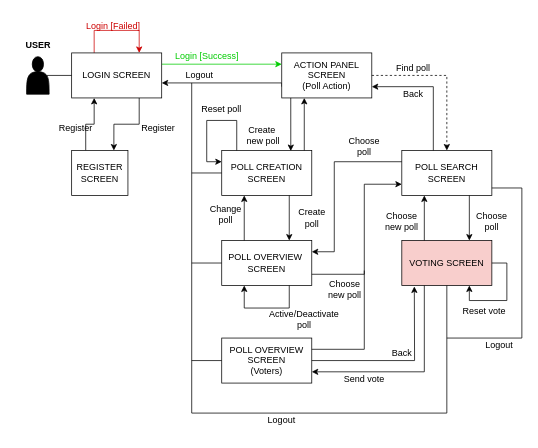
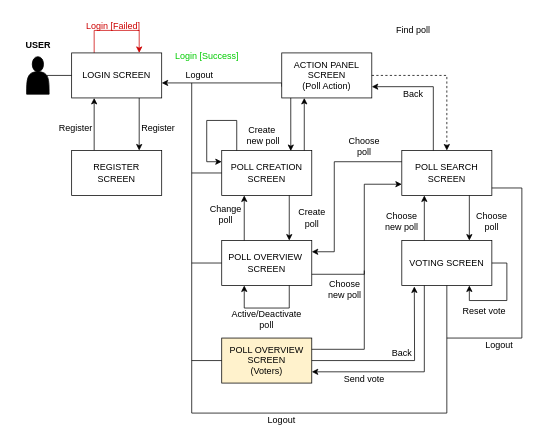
  <mxCell id="0" />
  <mxCell id="1" parent="0" />
  <mxCell id="2" style="edgeStyle=orthogonalEdgeStyle;rounded=0;orthogonalLoop=1;jettySize=auto;html=1;exitX=0.75;exitY=1;exitDx=0;exitDy=0;entryX=0.75;entryY=0;entryDx=0;entryDy=0;" parent="1" source="5" target="7" edge="1"><mxGeometry relative="1" as="geometry" /></mxCell>
  <mxCell id="3" style="edgeStyle=orthogonalEdgeStyle;rounded=0;orthogonalLoop=1;jettySize=auto;html=1;exitX=0.25;exitY=0;exitDx=0;exitDy=0;entryX=0.75;entryY=0;entryDx=0;entryDy=0;fillColor=#f8cecc;strokeColor=#CC0000;" parent="1" source="5" target="5" edge="1"><mxGeometry relative="1" as="geometry"><mxPoint x="185" y="60" as="targetPoint" /><Array as="points"><mxPoint x="125" y="40" /><mxPoint x="185" y="40" /></Array></mxGeometry></mxCell>
- <mxCell id="4" style="edgeStyle=orthogonalEdgeStyle;rounded=0;orthogonalLoop=1;jettySize=auto;html=1;exitX=1;exitY=0.25;exitDx=0;exitDy=0;strokeColor=#00CC00;fontColor=#00CC00;entryX=0;entryY=0.25;entryDx=0;entryDy=0;" parent="1" source="5" target="9" edge="1"><mxGeometry relative="1" as="geometry"><mxPoint x="295" y="120" as="targetPoint" /></mxGeometry></mxCell>
  <mxCell id="5" value="LOGIN SCREEN" style="rounded=0;whiteSpace=wrap;html=1;strokeWidth=1;" parent="1" vertex="1"><mxGeometry x="95" y="70" width="120" height="60" as="geometry" /></mxCell>
  <mxCell id="6" style="edgeStyle=orthogonalEdgeStyle;rounded=0;orthogonalLoop=1;jettySize=auto;html=1;exitX=0.25;exitY=0;exitDx=0;exitDy=0;entryX=0.25;entryY=1;entryDx=0;entryDy=0;" parent="1" source="7" target="5" edge="1"><mxGeometry relative="1" as="geometry" /></mxCell>
- <mxCell id="7" value="REGISTER &lt;br&gt;SCREEN" style="rounded=0;whiteSpace=wrap;html=1;strokeWidth=1;" parent="1" vertex="1"><mxGeometry x="95" y="200" width="75" height="60" as="geometry" /></mxCell>
+ <mxCell id="7" value="REGISTER &lt;br&gt;SCREEN" style="rounded=0;whiteSpace=wrap;html=1;strokeWidth=1;" parent="1" vertex="1"><mxGeometry x="95" y="200" width="120" height="60" as="geometry" /></mxCell>
  <mxCell id="8" style="edgeStyle=orthogonalEdgeStyle;rounded=0;orthogonalLoop=1;jettySize=auto;html=1;exitX=0;exitY=0.75;exitDx=0;exitDy=0;strokeColor=#000000;fontColor=#00CC00;" parent="1" source="9" edge="1"><mxGeometry relative="1" as="geometry"><mxPoint x="215" y="110" as="targetPoint" /><Array as="points"><mxPoint x="375" y="110" /><mxPoint x="215" y="110" /></Array></mxGeometry></mxCell>
  <mxCell id="9" value="ACTION PANEL&lt;br&gt;SCREEN&lt;br&gt;(Poll Action)" style="rounded=0;whiteSpace=wrap;html=1;strokeWidth=1;" parent="1" vertex="1"><mxGeometry x="375" y="70" width="120" height="60" as="geometry" /></mxCell>
  <mxCell id="10" value="&lt;font color=&quot;#cc0000&quot;&gt;Login [Failed]&lt;/font&gt;" style="text;html=1;align=center;verticalAlign=middle;resizable=0;points=[];autosize=1;strokeColor=none;fillColor=none;" parent="1" vertex="1"><mxGeometry x="100" y="20" width="100" height="30" as="geometry" /></mxCell>
  <mxCell id="11" value="" style="shape=actor;whiteSpace=wrap;html=1;strokeWidth=1;fontColor=#CC0000;fillColor=#000000;" parent="1" vertex="1"><mxGeometry x="35" y="75" width="30" height="50" as="geometry" /></mxCell>
  <mxCell id="12" value="" style="endArrow=none;html=1;rounded=0;strokeColor=#000000;fontColor=#CC0000;exitX=0.9;exitY=0.5;exitDx=0;exitDy=0;entryX=0;entryY=0.5;entryDx=0;entryDy=0;exitPerimeter=0;" parent="1" source="11" target="5" edge="1"><mxGeometry width="50" height="50" relative="1" as="geometry"><mxPoint x="395" y="230" as="sourcePoint" /><mxPoint x="445" y="180" as="targetPoint" /><Array as="points" /></mxGeometry></mxCell>
  <mxCell id="13" value="&lt;font color=&quot;#00cc00&quot;&gt;Login [Success]&lt;/font&gt;" style="text;html=1;align=center;verticalAlign=middle;resizable=0;points=[];autosize=1;strokeColor=none;fillColor=none;fontColor=#CC0000;" parent="1" vertex="1"><mxGeometry x="220" y="60" width="110" height="30" as="geometry" /></mxCell>
  <mxCell id="14" value="&lt;font color=&quot;#000000&quot;&gt;Logout&lt;/font&gt;" style="text;html=1;align=center;verticalAlign=middle;resizable=0;points=[];autosize=1;strokeColor=none;fillColor=none;fontColor=#00CC00;" parent="1" vertex="1"><mxGeometry x="235" y="85" width="60" height="30" as="geometry" /></mxCell>
  <mxCell id="15" value="Register" style="text;html=1;align=center;verticalAlign=middle;resizable=0;points=[];autosize=1;strokeColor=none;fillColor=none;fontColor=#000000;" parent="1" vertex="1"><mxGeometry x="175" y="155" width="70" height="30" as="geometry" /></mxCell>
  <mxCell id="16" value="Register" style="text;html=1;align=center;verticalAlign=middle;resizable=0;points=[];autosize=1;strokeColor=none;fillColor=none;fontColor=#000000;" parent="1" vertex="1"><mxGeometry x="65" y="155" width="70" height="30" as="geometry" /></mxCell>
  <mxCell id="17" value="&lt;b&gt;USER&lt;/b&gt;" style="text;html=1;align=center;verticalAlign=middle;resizable=0;points=[];autosize=1;strokeColor=none;fillColor=none;" parent="1" vertex="1"><mxGeometry x="20" y="45" width="60" height="30" as="geometry" /></mxCell>
  <mxCell id="18" value="Create&amp;nbsp;&lt;br&gt;new poll" style="text;html=1;align=center;verticalAlign=middle;resizable=0;points=[];autosize=1;strokeColor=none;fillColor=none;" parent="1" vertex="1"><mxGeometry x="315" y="160" width="70" height="40" as="geometry" /></mxCell>
  <mxCell id="19" value="POLL OVERVIEW&amp;nbsp;&lt;br&gt;SCREEN" style="rounded=0;whiteSpace=wrap;html=1;" parent="1" vertex="1"><mxGeometry x="295" y="320" width="120" height="60" as="geometry" /></mxCell>
  <mxCell id="20" value="Create &lt;br&gt;poll" style="text;html=1;align=center;verticalAlign=middle;resizable=0;points=[];autosize=1;strokeColor=none;fillColor=none;" parent="1" vertex="1"><mxGeometry x="385" y="270" width="60" height="40" as="geometry" /></mxCell>
  <mxCell id="21" value="Change&lt;br&gt;poll" style="text;html=1;align=center;verticalAlign=middle;resizable=0;points=[];autosize=1;strokeColor=none;fillColor=none;" parent="1" vertex="1"><mxGeometry x="265" y="265" width="70" height="40" as="geometry" /></mxCell>
- <mxCell id="22" value="Find poll" style="text;html=1;align=center;verticalAlign=middle;resizable=0;points=[];autosize=1;strokeColor=none;fillColor=none;" parent="1" vertex="1"><mxGeometry x="515" y="75" width="70" height="30" as="geometry" /></mxCell>
+ <mxCell id="22" value="Find poll" style="text;html=1;align=center;verticalAlign=middle;resizable=0;points=[];autosize=1;strokeColor=none;fillColor=none;" parent="1" vertex="1"><mxGeometry x="515" y="25" width="70" height="30" as="geometry" /></mxCell>
  <mxCell id="23" value="POLL CREATION&lt;br&gt;SCREEN" style="rounded=0;whiteSpace=wrap;html=1;strokeWidth=1;fontColor=#000000;fillColor=default;" parent="1" vertex="1"><mxGeometry x="295" y="200" width="120" height="60" as="geometry" /></mxCell>
- <mxCell id="24" value="VOTING SCREEN" style="rounded=0;whiteSpace=wrap;html=1;fillColor=#f8cecc;" parent="1" vertex="1"><mxGeometry x="535" y="320" width="120" height="60" as="geometry" /></mxCell>
+ <mxCell id="24" value="VOTING SCREEN" style="rounded=0;whiteSpace=wrap;html=1;" parent="1" vertex="1"><mxGeometry x="535" y="320" width="120" height="60" as="geometry" /></mxCell>
  <mxCell id="25" value="POLL SEARCH&lt;br&gt;SCREEN" style="rounded=0;whiteSpace=wrap;html=1;" parent="1" vertex="1"><mxGeometry x="535" y="200" width="120" height="60" as="geometry" /></mxCell>
  <mxCell id="26" value="" style="endArrow=classic;html=1;rounded=0;entryX=1.029;entryY=1.017;entryDx=0;entryDy=0;entryPerimeter=0;" parent="1" target="18" edge="1"><mxGeometry width="50" height="50" relative="1" as="geometry"><mxPoint x="387" y="130" as="sourcePoint" /><mxPoint x="455" y="200" as="targetPoint" /></mxGeometry></mxCell>
  <mxCell id="27" value="" style="endArrow=classic;html=1;rounded=0;exitX=0.75;exitY=1;exitDx=0;exitDy=0;entryX=0.75;entryY=0;entryDx=0;entryDy=0;" parent="1" source="23" target="19" edge="1"><mxGeometry width="50" height="50" relative="1" as="geometry"><mxPoint x="405" y="320" as="sourcePoint" /><mxPoint x="455" y="270" as="targetPoint" /></mxGeometry></mxCell>
  <mxCell id="28" value="" style="endArrow=classic;html=1;rounded=0;exitX=0.25;exitY=0;exitDx=0;exitDy=0;entryX=0.25;entryY=1;entryDx=0;entryDy=0;" parent="1" source="19" target="23" edge="1"><mxGeometry width="50" height="50" relative="1" as="geometry"><mxPoint x="405" y="320" as="sourcePoint" /><mxPoint x="455" y="270" as="targetPoint" /></mxGeometry></mxCell>
  <mxCell id="29" value="" style="endArrow=classic;html=1;rounded=0;entryX=0.75;entryY=0;entryDx=0;entryDy=0;exitX=0.75;exitY=1;exitDx=0;exitDy=0;" parent="1" source="25" target="24" edge="1"><mxGeometry width="50" height="50" relative="1" as="geometry"><mxPoint x="405" y="320" as="sourcePoint" /><mxPoint x="455" y="270" as="targetPoint" /></mxGeometry></mxCell>
  <mxCell id="30" value="" style="endArrow=classic;html=1;rounded=0;entryX=0.25;entryY=1;entryDx=0;entryDy=0;exitX=0.25;exitY=0;exitDx=0;exitDy=0;" parent="1" source="24" target="25" edge="1"><mxGeometry width="50" height="50" relative="1" as="geometry"><mxPoint x="405" y="320" as="sourcePoint" /><mxPoint x="455" y="270" as="targetPoint" /></mxGeometry></mxCell>
  <mxCell id="31" value="Choose &lt;br&gt;poll" style="text;html=1;strokeColor=none;fillColor=none;align=center;verticalAlign=middle;whiteSpace=wrap;rounded=0;" parent="1" vertex="1"><mxGeometry x="615" y="280" width="80" height="30" as="geometry" /></mxCell>
  <mxCell id="32" value="Choose new poll" style="text;html=1;strokeColor=none;fillColor=none;align=center;verticalAlign=middle;whiteSpace=wrap;rounded=0;" parent="1" vertex="1"><mxGeometry x="505" y="280" width="60" height="30" as="geometry" /></mxCell>
  <mxCell id="33" value="" style="endArrow=classic;html=1;rounded=0;entryX=0.5;entryY=0;entryDx=0;entryDy=0;exitX=1;exitY=0.5;exitDx=0;exitDy=0;dashed=1;" parent="1" source="9" target="25" edge="1"><mxGeometry width="50" height="50" relative="1" as="geometry"><mxPoint x="405" y="230" as="sourcePoint" /><mxPoint x="455" y="180" as="targetPoint" /><Array as="points"><mxPoint x="595" y="100" /></Array></mxGeometry></mxCell>
  <mxCell id="34" value="" style="endArrow=classic;html=1;rounded=0;exitX=1;exitY=0.75;exitDx=0;exitDy=0;entryX=0;entryY=0.75;entryDx=0;entryDy=0;" parent="1" source="19" target="25" edge="1"><mxGeometry width="50" height="50" relative="1" as="geometry"><mxPoint x="405" y="230" as="sourcePoint" /><mxPoint x="455" y="180" as="targetPoint" /><Array as="points"><mxPoint x="485" y="365" /><mxPoint x="485" y="245" /></Array></mxGeometry></mxCell>
  <mxCell id="35" value="" style="endArrow=classic;html=1;rounded=0;entryX=1;entryY=0.25;entryDx=0;entryDy=0;exitX=0;exitY=0.25;exitDx=0;exitDy=0;" parent="1" source="25" target="19" edge="1"><mxGeometry width="50" height="50" relative="1" as="geometry"><mxPoint x="405" y="230" as="sourcePoint" /><mxPoint x="455" y="180" as="targetPoint" /><Array as="points"><mxPoint x="445" y="215" /><mxPoint x="445" y="335" /></Array></mxGeometry></mxCell>
  <mxCell id="36" value="Choose poll" style="text;html=1;strokeColor=none;fillColor=none;align=center;verticalAlign=middle;whiteSpace=wrap;rounded=0;" parent="1" vertex="1"><mxGeometry x="455" y="180" width="60" height="30" as="geometry" /></mxCell>
  <mxCell id="37" value="Choose new poll" style="text;html=1;strokeColor=none;fillColor=none;align=center;verticalAlign=middle;whiteSpace=wrap;rounded=0;" parent="1" vertex="1"><mxGeometry x="429" y="370" width="60" height="30" as="geometry" /></mxCell>
  <mxCell id="38" value="" style="endArrow=none;html=1;rounded=0;exitX=0.5;exitY=1;exitDx=0;exitDy=0;" parent="1" source="24" edge="1"><mxGeometry width="50" height="50" relative="1" as="geometry"><mxPoint x="155" y="480" as="sourcePoint" /><mxPoint x="255" y="110" as="targetPoint" /><Array as="points"><mxPoint x="595" y="550" /><mxPoint x="255" y="550" /></Array></mxGeometry></mxCell>
  <mxCell id="39" value="" style="endArrow=none;html=1;rounded=0;" parent="1" edge="1"><mxGeometry width="50" height="50" relative="1" as="geometry"><mxPoint x="595" y="450" as="sourcePoint" /><mxPoint x="655" y="250" as="targetPoint" /><Array as="points"><mxPoint x="695" y="450" /><mxPoint x="695" y="250" /></Array></mxGeometry></mxCell>
  <mxCell id="40" value="" style="endArrow=none;html=1;rounded=0;" parent="1" edge="1"><mxGeometry width="50" height="50" relative="1" as="geometry"><mxPoint x="295" y="350" as="sourcePoint" /><mxPoint x="255" y="350" as="targetPoint" /></mxGeometry></mxCell>
- <mxCell id="41" value="POLL OVERVIEW&lt;br&gt;SCREEN&lt;br&gt;(Voters)" style="rounded=0;whiteSpace=wrap;html=1;" parent="1" vertex="1"><mxGeometry x="295" y="450" width="120" height="60" as="geometry" /></mxCell>
+ <mxCell id="41" value="POLL OVERVIEW&lt;br&gt;SCREEN&lt;br&gt;(Voters)" style="rounded=0;whiteSpace=wrap;html=1;fillColor=#fff2cc;" parent="1" vertex="1"><mxGeometry x="295" y="450" width="120" height="60" as="geometry" /></mxCell>
  <mxCell id="42" value="" style="endArrow=classic;html=1;rounded=0;exitX=0.25;exitY=1;exitDx=0;exitDy=0;entryX=1;entryY=0.75;entryDx=0;entryDy=0;" parent="1" source="24" target="41" edge="1"><mxGeometry width="50" height="50" relative="1" as="geometry"><mxPoint x="405" y="400" as="sourcePoint" /><mxPoint x="455" y="350" as="targetPoint" /><Array as="points"><mxPoint x="565" y="495" /></Array></mxGeometry></mxCell>
  <mxCell id="43" value="" style="endArrow=none;html=1;rounded=0;exitX=0;exitY=0.5;exitDx=0;exitDy=0;" parent="1" source="41" edge="1"><mxGeometry width="50" height="50" relative="1" as="geometry"><mxPoint x="405" y="400" as="sourcePoint" /><mxPoint x="255" y="480" as="targetPoint" /></mxGeometry></mxCell>
  <mxCell id="44" value="Send vote" style="text;html=1;strokeColor=none;fillColor=none;align=center;verticalAlign=middle;whiteSpace=wrap;rounded=0;" parent="1" vertex="1"><mxGeometry x="455" y="500" width="60" height="10" as="geometry" /></mxCell>
  <mxCell id="45" value="" style="endArrow=none;html=1;rounded=0;exitX=1;exitY=0.25;exitDx=0;exitDy=0;" parent="1" source="41" edge="1"><mxGeometry width="50" height="50" relative="1" as="geometry"><mxPoint x="405" y="370" as="sourcePoint" /><mxPoint x="485" y="360" as="targetPoint" /><Array as="points"><mxPoint x="485" y="465" /></Array></mxGeometry></mxCell>
  <mxCell id="46" value="" style="endArrow=none;html=1;rounded=0;entryX=0;entryY=0.5;entryDx=0;entryDy=0;" parent="1" target="23" edge="1"><mxGeometry width="50" height="50" relative="1" as="geometry"><mxPoint x="255" y="230" as="sourcePoint" /><mxPoint x="455" y="200" as="targetPoint" /></mxGeometry></mxCell>
  <mxCell id="47" value="" style="endArrow=classic;html=1;rounded=0;entryX=0.25;entryY=1;entryDx=0;entryDy=0;" parent="1" target="9" edge="1"><mxGeometry width="50" height="50" relative="1" as="geometry"><mxPoint x="405" y="200" as="sourcePoint" /><mxPoint x="455" y="250" as="targetPoint" /></mxGeometry></mxCell>
  <mxCell id="48" value="" style="endArrow=classic;html=1;rounded=0;entryX=1;entryY=0.75;entryDx=0;entryDy=0;" parent="1" target="9" edge="1"><mxGeometry width="50" height="50" relative="1" as="geometry"><mxPoint x="577" y="200" as="sourcePoint" /><mxPoint x="455" y="230" as="targetPoint" /><Array as="points"><mxPoint x="577" y="115" /></Array></mxGeometry></mxCell>
  <mxCell id="49" value="" style="endArrow=classic;html=1;rounded=0;exitX=1;exitY=0.5;exitDx=0;exitDy=0;entryX=0.139;entryY=1.022;entryDx=0;entryDy=0;entryPerimeter=0;" parent="1" source="41" target="24" edge="1"><mxGeometry width="50" height="50" relative="1" as="geometry"><mxPoint x="405" y="390" as="sourcePoint" /><mxPoint x="455" y="340" as="targetPoint" /><Array as="points"><mxPoint x="552" y="480" /></Array></mxGeometry></mxCell>
  <mxCell id="50" value="" style="endArrow=classic;html=1;rounded=0;entryX=0;entryY=0.25;entryDx=0;entryDy=0;" edge="1" parent="1" target="23"><mxGeometry width="50" height="50" relative="1" as="geometry"><mxPoint x="315" y="200" as="sourcePoint" /><mxPoint x="265" y="210" as="targetPoint" /><Array as="points"><mxPoint x="315" y="160" /><mxPoint x="275" y="160" /><mxPoint x="275" y="215" /></Array></mxGeometry></mxCell>
- <mxCell id="51" value="Reset poll" style="text;html=1;strokeColor=none;fillColor=none;align=center;verticalAlign=middle;whiteSpace=wrap;rounded=0;" vertex="1" parent="1"><mxGeometry x="265" y="130" width="60" height="30" as="geometry" /></mxCell>
  <mxCell id="52" value="Logout" style="text;html=1;strokeColor=none;fillColor=none;align=center;verticalAlign=middle;whiteSpace=wrap;rounded=0;" vertex="1" parent="1"><mxGeometry x="635" y="450" width="60" height="20" as="geometry" /></mxCell>
  <mxCell id="53" value="Logout" style="text;html=1;strokeColor=none;fillColor=none;align=center;verticalAlign=middle;whiteSpace=wrap;rounded=0;" vertex="1" parent="1"><mxGeometry x="345" y="545" width="60" height="30" as="geometry" /></mxCell>
  <mxCell id="54" value="" style="endArrow=classic;html=1;rounded=0;exitX=1;exitY=0.5;exitDx=0;exitDy=0;entryX=0.75;entryY=1;entryDx=0;entryDy=0;" edge="1" parent="1" source="24" target="24"><mxGeometry width="50" height="50" relative="1" as="geometry"><mxPoint x="405" y="290" as="sourcePoint" /><mxPoint x="655" y="370" as="targetPoint" /><Array as="points"><mxPoint x="675" y="350" /><mxPoint x="675" y="400" /><mxPoint x="625" y="400" /></Array></mxGeometry></mxCell>
  <mxCell id="55" value="Reset vote" style="text;html=1;strokeColor=none;fillColor=none;align=center;verticalAlign=middle;whiteSpace=wrap;rounded=0;" vertex="1" parent="1"><mxGeometry x="615" y="400" width="60" height="30" as="geometry" /></mxCell>
- <mxCell id="56" value="Active/Deactivate&lt;br&gt;poll" style="text;html=1;strokeColor=none;fillColor=none;align=center;verticalAlign=middle;whiteSpace=wrap;rounded=0;" vertex="1" parent="1"><mxGeometry x="350" y="410" width="110" height="30" as="geometry" /></mxCell>
+ <mxCell id="56" value="Active/Deactivate&lt;br&gt;poll" style="text;html=1;strokeColor=none;fillColor=none;align=center;verticalAlign=middle;whiteSpace=wrap;rounded=0;" vertex="1" parent="1"><mxGeometry x="300" y="410" width="110" height="30" as="geometry" /></mxCell>
  <mxCell id="57" value="" style="endArrow=classic;html=1;rounded=0;entryX=0.25;entryY=1;entryDx=0;entryDy=0;exitX=0.75;exitY=1;exitDx=0;exitDy=0;" edge="1" parent="1" source="19" target="19"><mxGeometry width="50" height="50" relative="1" as="geometry"><mxPoint x="405" y="370" as="sourcePoint" /><mxPoint x="455" y="320" as="targetPoint" /><Array as="points"><mxPoint x="385" y="410" /><mxPoint x="325" y="410" /></Array></mxGeometry></mxCell>
  <mxCell id="58" value="Back" style="text;html=1;strokeColor=none;fillColor=none;align=center;verticalAlign=middle;whiteSpace=wrap;rounded=0;" vertex="1" parent="1"><mxGeometry x="532.5" y="115" width="35" height="20" as="geometry" /></mxCell>
  <mxCell id="59" value="Back" style="text;html=1;strokeColor=none;fillColor=none;align=center;verticalAlign=middle;whiteSpace=wrap;rounded=0;" vertex="1" parent="1"><mxGeometry x="517.5" y="460" width="35" height="20" as="geometry" /></mxCell>
